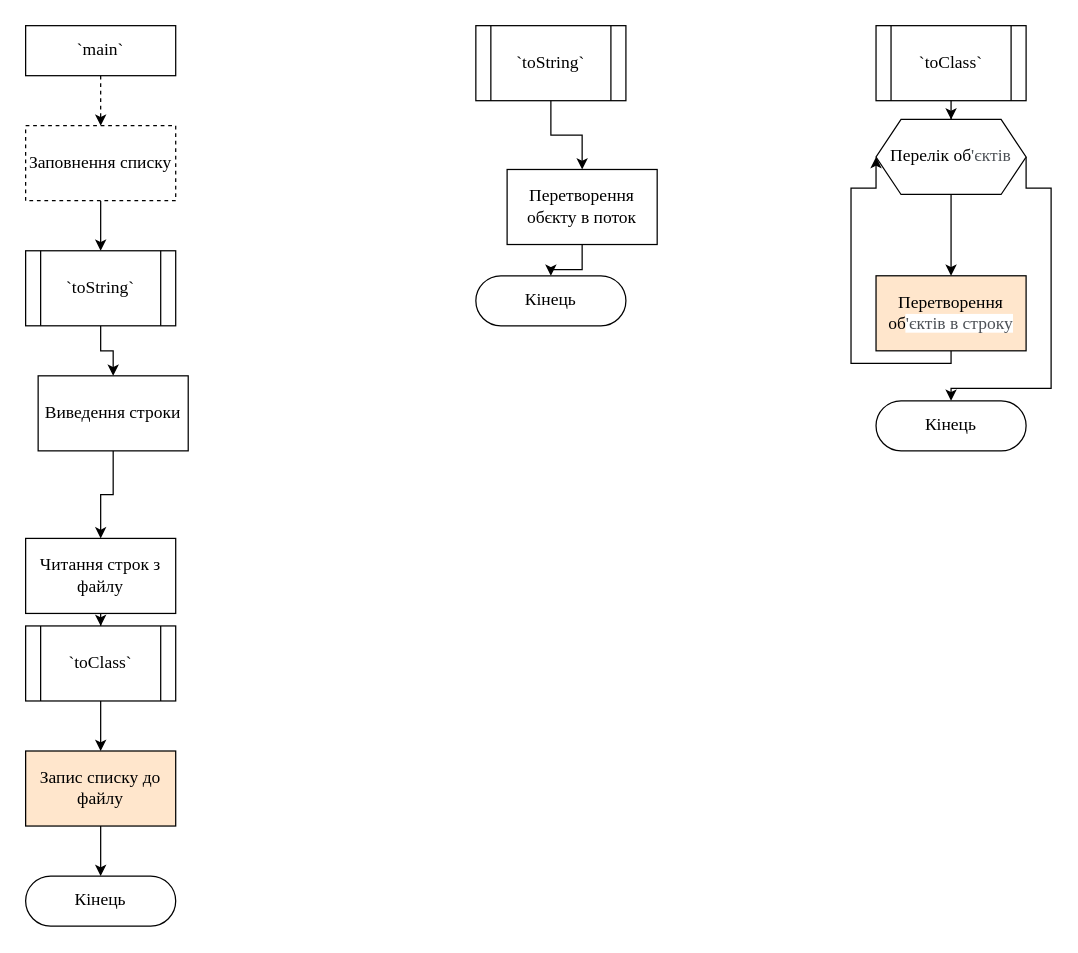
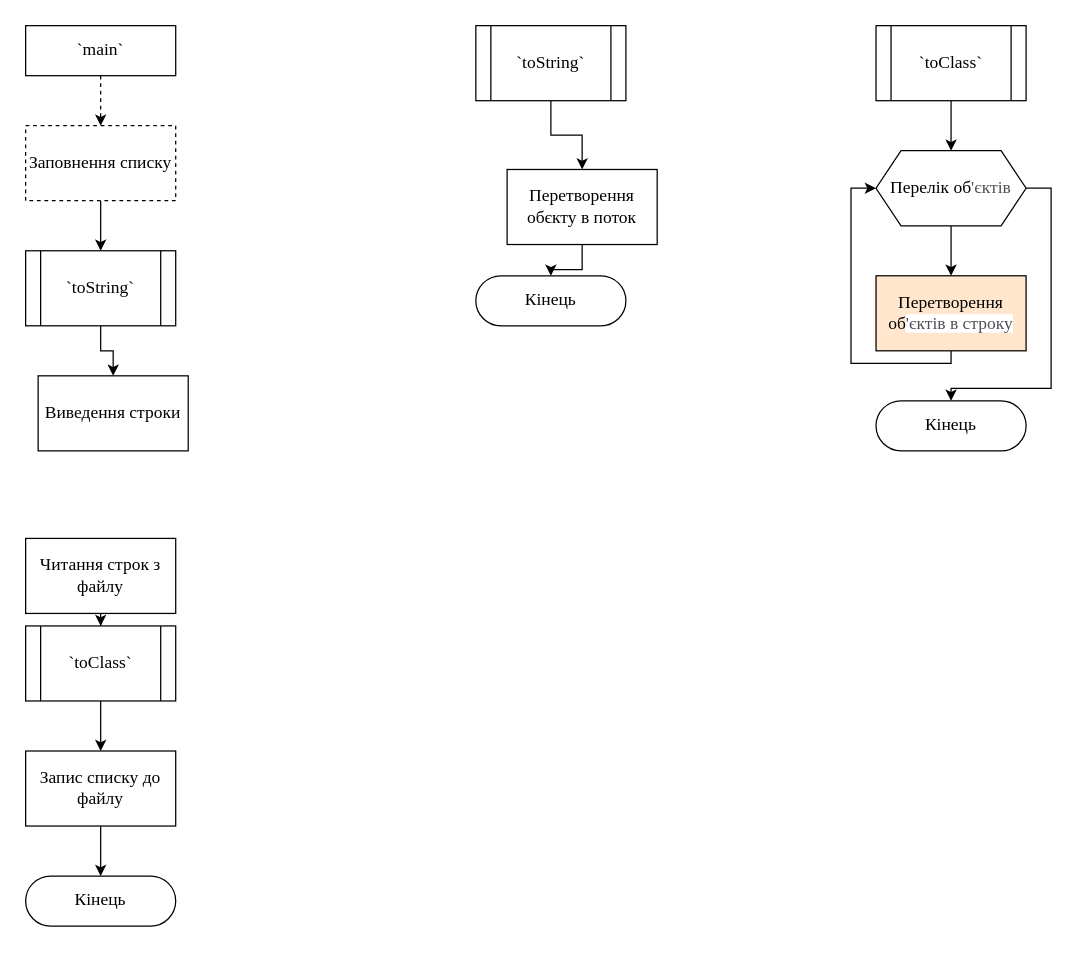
  <mxCell id="0" />
  <mxCell id="1" parent="0" />
  <mxCell id="2" value="" style="edgeStyle=orthogonalEdgeStyle;rounded=0;orthogonalLoop=1;jettySize=auto;html=1;fontFamily=Times New Roman;fontSize=14;labelBackgroundColor=none;dashed=1;" edge="1" parent="1" source="3" target="5"><mxGeometry relative="1" as="geometry" /></mxCell>
  <mxCell id="3" value="`main`" style="whiteSpace=wrap;html=1;arcSize=50;fontFamily=Times New Roman;fontSize=14;labelBackgroundColor=none;rounded=0;" vertex="1" parent="1"><mxGeometry x="20" y="20" width="120" height="40" as="geometry" /></mxCell>
  <mxCell id="4" value="" style="edgeStyle=orthogonalEdgeStyle;rounded=0;orthogonalLoop=1;jettySize=auto;html=1;fontFamily=Times New Roman;fontSize=14;labelBackgroundColor=none;" edge="1" parent="1" source="5" target="9"><mxGeometry relative="1" as="geometry" /></mxCell>
  <mxCell id="5" value="Заповнення списку" style="rounded=0;whiteSpace=wrap;html=1;fontFamily=Times New Roman;fontSize=14;labelBackgroundColor=none;dashed=1;" vertex="1" parent="1"><mxGeometry x="20" y="100" width="120" height="60" as="geometry" /></mxCell>
- <mxCell id="6" value="" style="edgeStyle=orthogonalEdgeStyle;rounded=0;orthogonalLoop=1;jettySize=auto;html=1;fontFamily=Times New Roman;fontSize=14;labelBackgroundColor=none;" edge="1" parent="1" source="7" target="11"><mxGeometry relative="1" as="geometry" /></mxCell>
  <mxCell id="7" value="Виведення строки" style="rounded=0;whiteSpace=wrap;html=1;fontFamily=Times New Roman;fontSize=14;labelBackgroundColor=none;" vertex="1" parent="1"><mxGeometry x="30" y="300" width="120" height="60" as="geometry" /></mxCell>
  <mxCell id="8" value="" style="edgeStyle=orthogonalEdgeStyle;rounded=0;orthogonalLoop=1;jettySize=auto;html=1;fontFamily=Times New Roman;fontSize=14;labelBackgroundColor=none;" edge="1" parent="1" source="9" target="7"><mxGeometry relative="1" as="geometry" /></mxCell>
  <mxCell id="9" value="`&lt;span style=&quot;font-size: 14px;&quot;&gt;toString&lt;/span&gt;&lt;span style=&quot;font-size: 14px;&quot;&gt;`&lt;/span&gt;" style="shape=process;whiteSpace=wrap;html=1;backgroundOutline=1;fontFamily=Times New Roman;fontSize=14;labelBackgroundColor=none;" vertex="1" parent="1"><mxGeometry x="20" y="200" width="120" height="60" as="geometry" /></mxCell>
  <mxCell id="10" value="" style="edgeStyle=orthogonalEdgeStyle;rounded=0;orthogonalLoop=1;jettySize=auto;html=1;fontFamily=Times New Roman;fontSize=14;labelBackgroundColor=none;" edge="1" parent="1" source="11" target="13"><mxGeometry relative="1" as="geometry" /></mxCell>
  <mxCell id="11" value="Читання строк з файлу" style="rounded=0;whiteSpace=wrap;html=1;fontFamily=Times New Roman;fontSize=14;labelBackgroundColor=none;" vertex="1" parent="1"><mxGeometry x="20" y="430" width="120" height="60" as="geometry" /></mxCell>
  <mxCell id="12" value="" style="edgeStyle=orthogonalEdgeStyle;rounded=0;orthogonalLoop=1;jettySize=auto;html=1;fontFamily=Times New Roman;fontSize=14;labelBackgroundColor=none;" edge="1" parent="1" source="13" target="29"><mxGeometry relative="1" as="geometry" /></mxCell>
  <mxCell id="13" value="`&lt;span style=&quot;font-size: 14px;&quot;&gt;toClass&lt;/span&gt;&lt;span style=&quot;font-size: 14px;&quot;&gt;`&lt;/span&gt;" style="shape=process;whiteSpace=wrap;html=1;backgroundOutline=1;fontFamily=Times New Roman;fontSize=14;labelBackgroundColor=none;" vertex="1" parent="1"><mxGeometry x="20" y="500" width="120" height="60" as="geometry" /></mxCell>
  <mxCell id="14" value="Кінець" style="rounded=1;whiteSpace=wrap;html=1;arcSize=50;fontFamily=Times New Roman;fontSize=14;labelBackgroundColor=none;" vertex="1" parent="1"><mxGeometry x="20" y="700" width="120" height="40" as="geometry" /></mxCell>
  <mxCell id="15" value="" style="edgeStyle=orthogonalEdgeStyle;rounded=0;orthogonalLoop=1;jettySize=auto;html=1;labelBackgroundColor=none;fontFamily=Times New Roman;fontSize=14;fontColor=#000000;" edge="1" parent="1" source="16" target="20"><mxGeometry relative="1" as="geometry" /></mxCell>
  <mxCell id="16" value="&lt;span&gt;`&lt;/span&gt;&lt;span&gt;toString&lt;/span&gt;&lt;span&gt;`&lt;/span&gt;" style="shape=process;whiteSpace=wrap;html=1;backgroundOutline=1;fontFamily=Times New Roman;fontSize=14;labelBackgroundColor=none;" vertex="1" parent="1"><mxGeometry x="380" y="20" width="120" height="60" as="geometry" /></mxCell>
  <mxCell id="17" value="" style="edgeStyle=orthogonalEdgeStyle;rounded=0;orthogonalLoop=1;jettySize=auto;html=1;labelBackgroundColor=none;fontFamily=Times New Roman;fontSize=14;fontColor=#000000;" edge="1" parent="1" source="18" target="24"><mxGeometry relative="1" as="geometry" /></mxCell>
  <mxCell id="18" value="&lt;span&gt;`&lt;/span&gt;&lt;span&gt;toClass&lt;/span&gt;&lt;span&gt;`&lt;/span&gt;" style="shape=process;whiteSpace=wrap;html=1;backgroundOutline=1;fontFamily=Times New Roman;fontSize=14;labelBackgroundColor=none;" vertex="1" parent="1"><mxGeometry x="700" y="20" width="120" height="60" as="geometry" /></mxCell>
  <mxCell id="19" value="" style="edgeStyle=orthogonalEdgeStyle;rounded=0;orthogonalLoop=1;jettySize=auto;html=1;labelBackgroundColor=none;fontFamily=Times New Roman;fontSize=14;fontColor=#000000;" edge="1" parent="1" source="20" target="21"><mxGeometry relative="1" as="geometry" /></mxCell>
  <mxCell id="20" value="Перетворення обєкту в поток" style="rounded=0;whiteSpace=wrap;html=1;fontFamily=Times New Roman;fontSize=14;labelBackgroundColor=none;" vertex="1" parent="1"><mxGeometry x="405" y="135" width="120" height="60" as="geometry" /></mxCell>
  <mxCell id="21" value="Кінець" style="rounded=1;whiteSpace=wrap;html=1;arcSize=50;fontFamily=Times New Roman;fontSize=14;labelBackgroundColor=none;" vertex="1" parent="1"><mxGeometry x="380" y="220" width="120" height="40" as="geometry" /></mxCell>
  <mxCell id="22" value="" style="edgeStyle=orthogonalEdgeStyle;rounded=0;orthogonalLoop=1;jettySize=auto;html=1;labelBackgroundColor=none;fontFamily=Times New Roman;fontSize=14;fontColor=#000000;" edge="1" parent="1" source="24" target="26"><mxGeometry relative="1" as="geometry" /></mxCell>
  <mxCell id="23" style="edgeStyle=orthogonalEdgeStyle;rounded=0;orthogonalLoop=1;jettySize=auto;html=1;exitX=1;exitY=0.5;exitDx=0;exitDy=0;labelBackgroundColor=none;fontFamily=Times New Roman;fontSize=14;fontColor=#000000;" edge="1" parent="1" source="24" target="27"><mxGeometry relative="1" as="geometry"><Array as="points"><mxPoint x="840" y="150" /><mxPoint x="840" y="310" /><mxPoint x="760" y="310" /></Array></mxGeometry></mxCell>
- <mxCell id="24" value="Перелік об&lt;span style=&quot;color: rgb(77 , 81 , 86) ; text-align: left ; background-color: rgb(255 , 255 , 255)&quot;&gt;'єктів&lt;/span&gt;" style="shape=hexagon;perimeter=hexagonPerimeter2;whiteSpace=wrap;html=1;fixedSize=1;fontFamily=Times New Roman;fontSize=14;labelBackgroundColor=none;" vertex="1" parent="1"><mxGeometry x="700" y="95" width="120" height="60" as="geometry" /></mxCell>
+ <mxCell id="24" value="Перелік об&lt;span style=&quot;color: rgb(77 , 81 , 86) ; text-align: left ; background-color: rgb(255 , 255 , 255)&quot;&gt;'єктів&lt;/span&gt;" style="shape=hexagon;perimeter=hexagonPerimeter2;whiteSpace=wrap;html=1;fixedSize=1;fontFamily=Times New Roman;fontSize=14;labelBackgroundColor=none;" vertex="1" parent="1"><mxGeometry x="700" y="120" width="120" height="60" as="geometry" /></mxCell>
  <mxCell id="25" style="edgeStyle=orthogonalEdgeStyle;rounded=0;orthogonalLoop=1;jettySize=auto;html=1;entryX=0;entryY=0.5;entryDx=0;entryDy=0;labelBackgroundColor=none;fontFamily=Times New Roman;fontSize=14;fontColor=#000000;" edge="1" parent="1" source="26" target="24"><mxGeometry relative="1" as="geometry"><Array as="points"><mxPoint x="760" y="290" /><mxPoint x="680" y="290" /><mxPoint x="680" y="150" /></Array></mxGeometry></mxCell>
  <mxCell id="26" value="Перетворення об&lt;span style=&quot;color: rgb(77 , 81 , 86) ; text-align: left ; background-color: rgb(255 , 255 , 255)&quot;&gt;'єктів в строку&lt;/span&gt;" style="rounded=0;whiteSpace=wrap;html=1;fontFamily=Times New Roman;fontSize=14;labelBackgroundColor=none;fillColor=#ffe6cc;" vertex="1" parent="1"><mxGeometry x="700" y="220" width="120" height="60" as="geometry" /></mxCell>
  <mxCell id="27" value="Кінець" style="rounded=1;whiteSpace=wrap;html=1;arcSize=50;fontFamily=Times New Roman;fontSize=14;labelBackgroundColor=none;" vertex="1" parent="1"><mxGeometry x="700" y="320" width="120" height="40" as="geometry" /></mxCell>
  <mxCell id="28" value="" style="edgeStyle=orthogonalEdgeStyle;rounded=0;orthogonalLoop=1;jettySize=auto;html=1;fontFamily=Times New Roman;fontSize=14;labelBackgroundColor=none;" edge="1" parent="1" source="29" target="14"><mxGeometry relative="1" as="geometry" /></mxCell>
- <mxCell id="29" value="Запис списку до файлу" style="rounded=0;whiteSpace=wrap;html=1;fontFamily=Times New Roman;fontSize=14;labelBackgroundColor=none;fillColor=#ffe6cc;" vertex="1" parent="1"><mxGeometry x="20" y="600" width="120" height="60" as="geometry" /></mxCell>
+ <mxCell id="29" value="Запис списку до файлу" style="rounded=0;whiteSpace=wrap;html=1;fontFamily=Times New Roman;fontSize=14;labelBackgroundColor=none;" vertex="1" parent="1"><mxGeometry x="20" y="600" width="120" height="60" as="geometry" /></mxCell>
